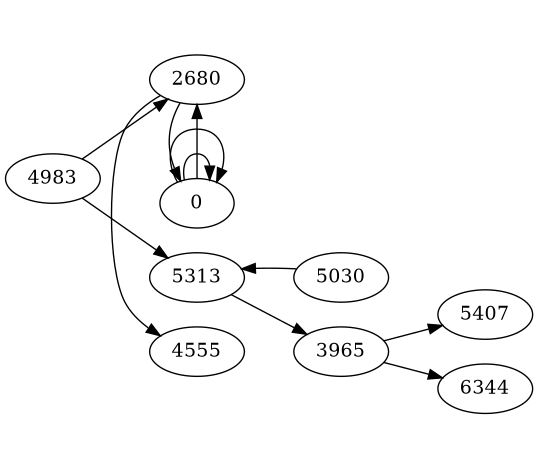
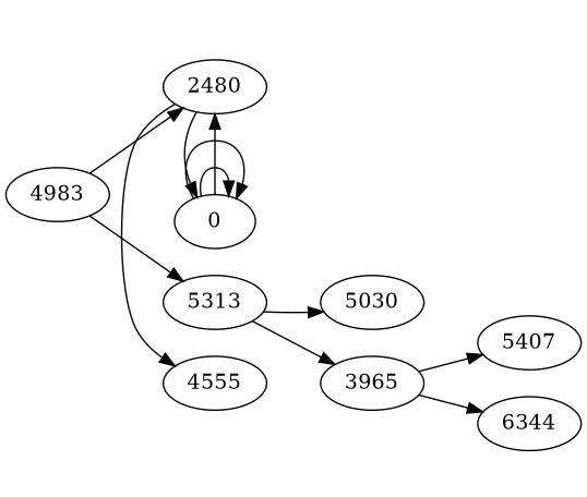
  digraph {
    rankdir=LR
    x3 [style=invis width=.1]
    0
    n3 [label=4555]
-   2480 [label=2680]
+   2480
    5407
    6344
    5030
    n8 [label=3965]
    5313
    4983
    x1 [style=invis width=.1]
    x2 [style=invis width=.1]
    subgraph sub_1 {
      rank=same
      x3
      0
    }
    subgraph sub_2 {
      rank=same
      0
      n3
    }
    subgraph sub_3 {
      rank=same
      0
      2480
    }
    subgraph sub_4 {
      rank=same
      5407
      6344
    }
    subgraph sub_5 {
      rank=same
      5030
      n8
    }
    subgraph sub_6 {
      rank=same
      0
      5313
    }
    x3 -> 0 [style=invis]
    0 -> x3 [style=invis]
    0 -> 0
    0 -> 0
    0 -> n3 [style=invis]
    0 -> 2480 [style=invis]
    0 -> 2480
    0 -> 5313 [style=invis]
    2480 -> 0
    2480 -> n3
    5407 -> 6344 [style=invis]
    5030 -> n8 [style=invis]
    n8 -> 5407
    n8 -> 6344
-   5030 -> 5313
+   5313 -> 5030
    5313 -> n8
    4983 -> 2480
    4983 -> 5313
  }
